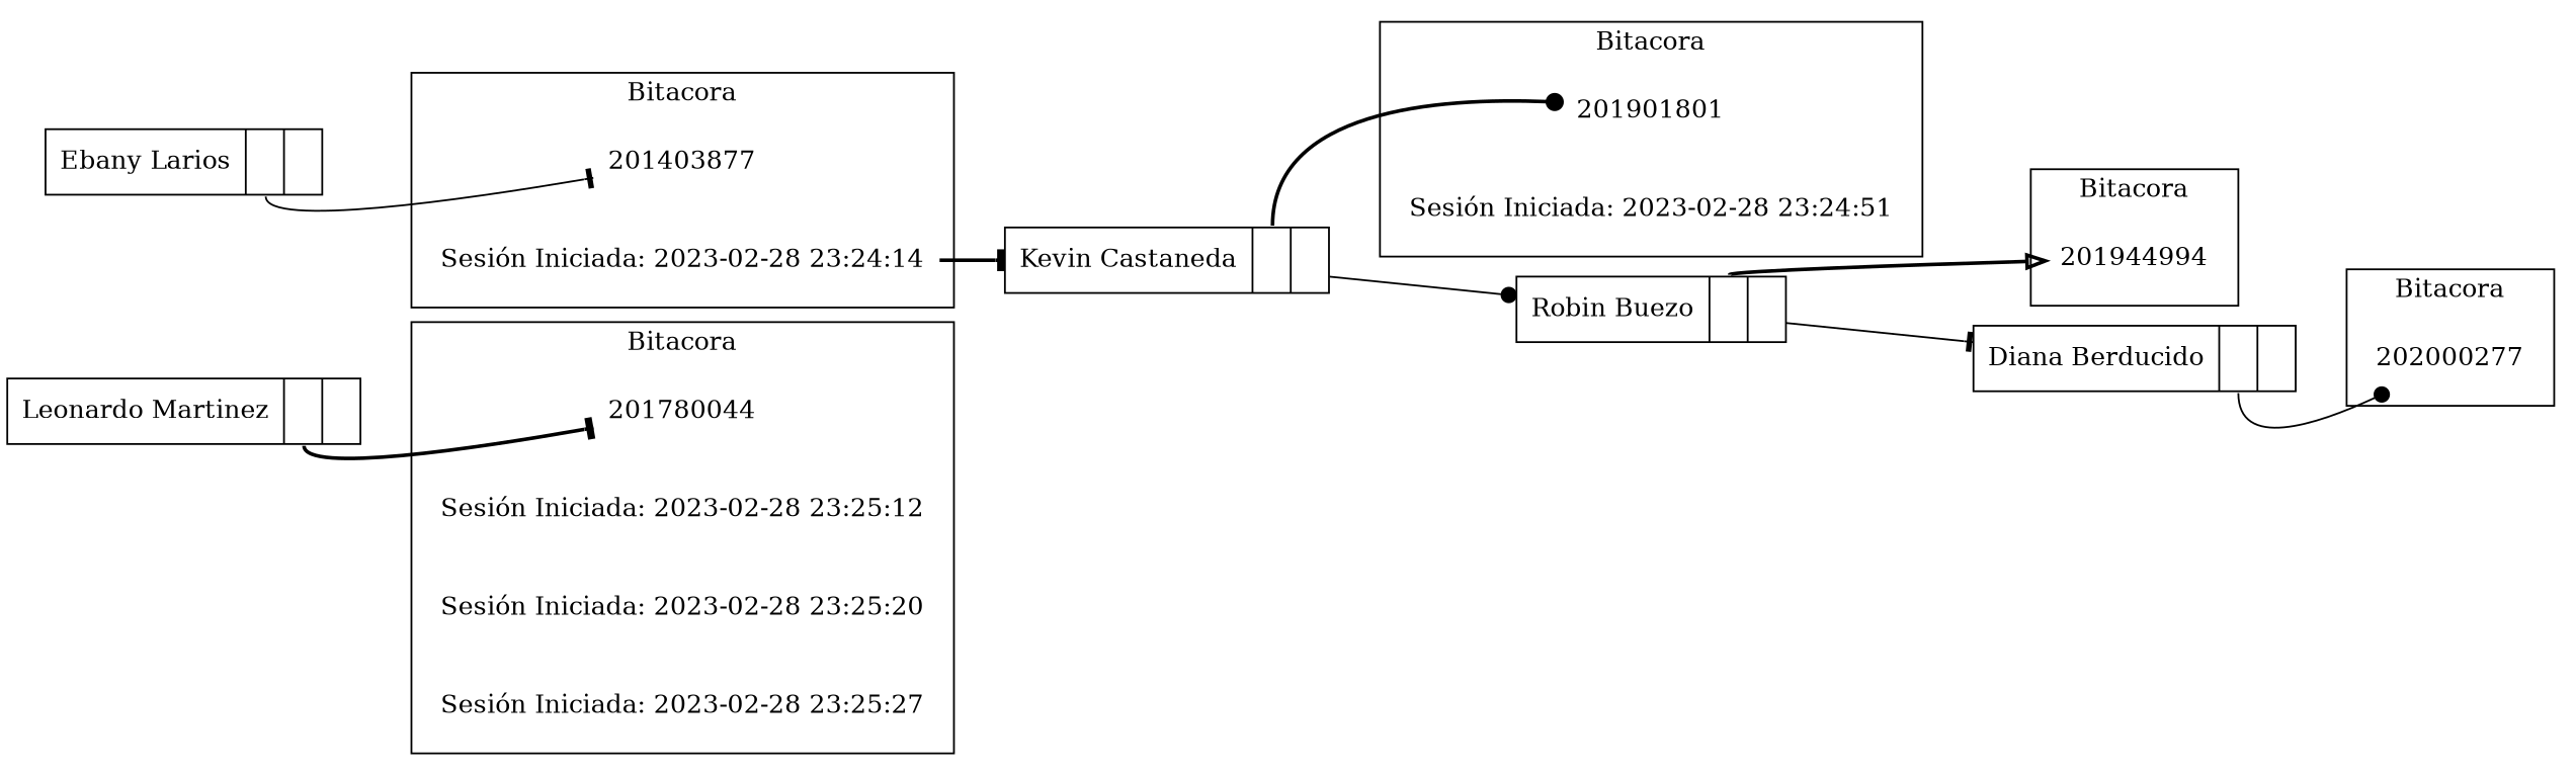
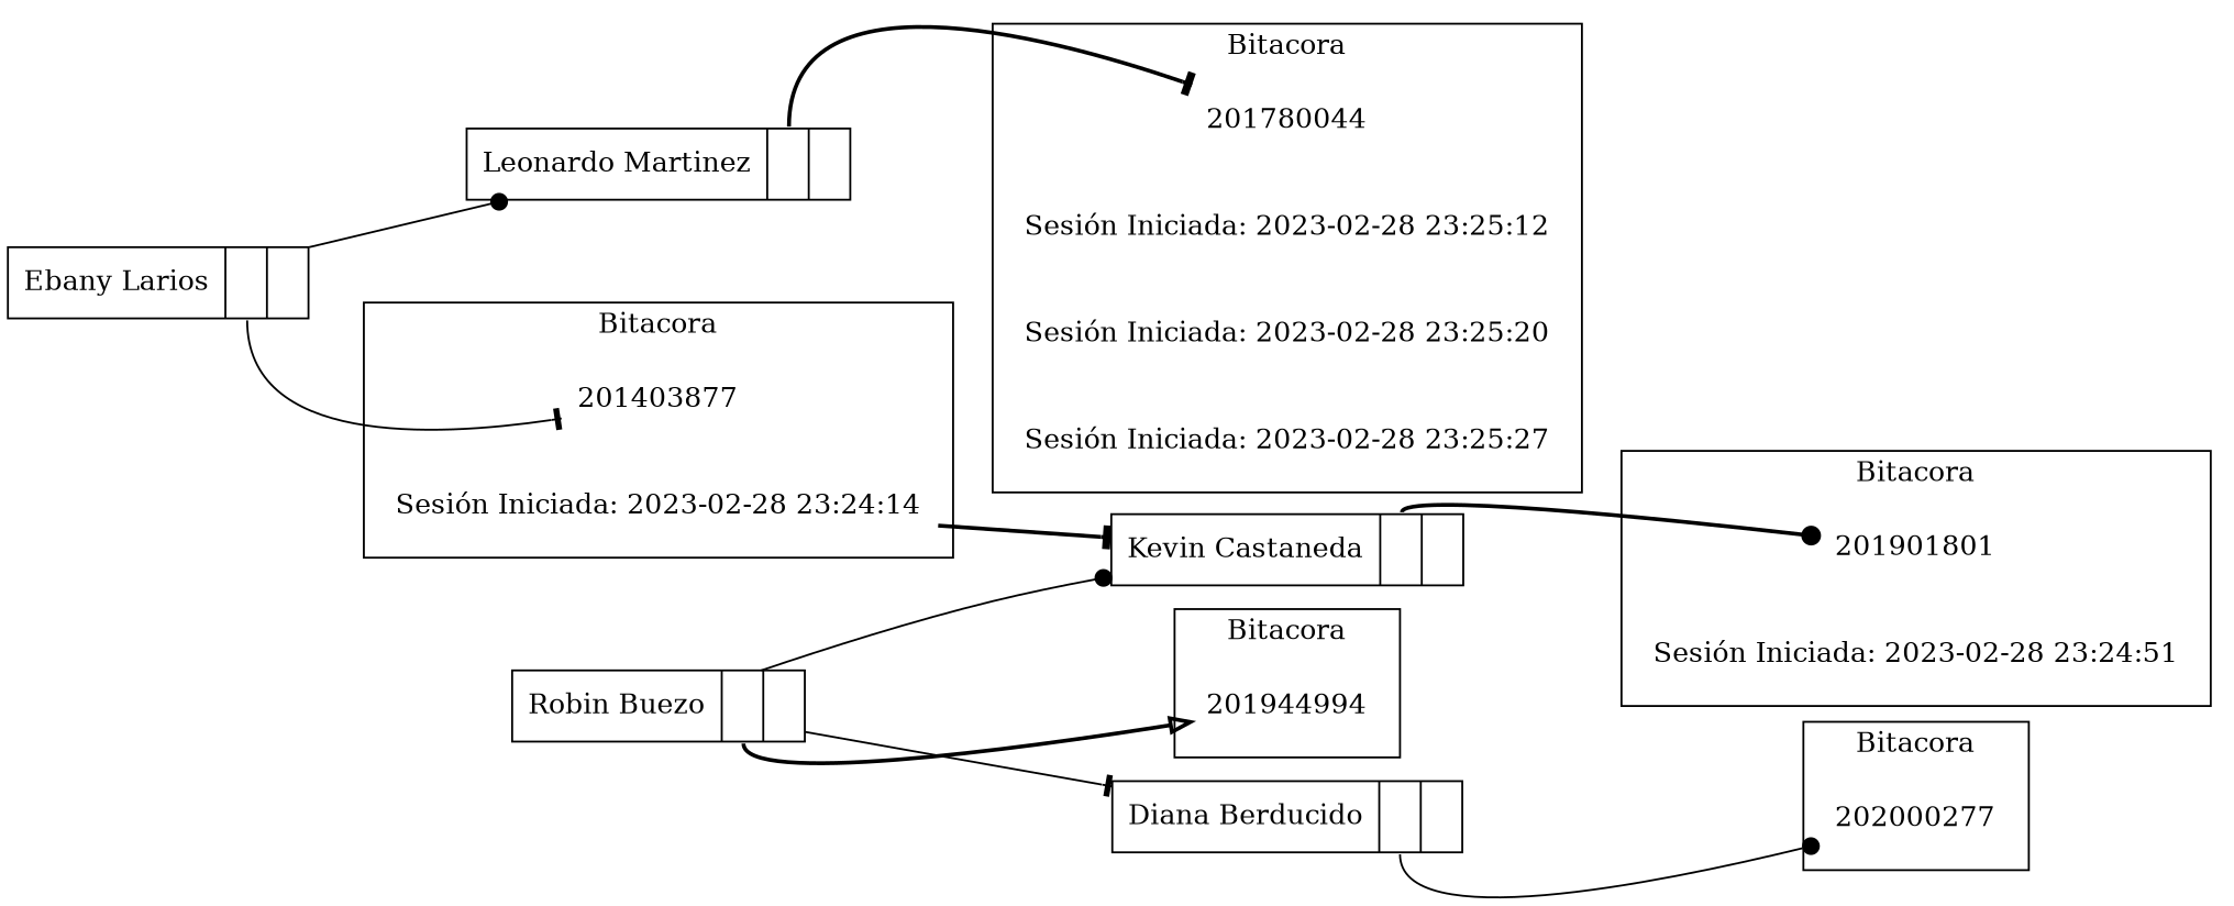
  digraph {
    rankdir=LR
    node [shape=plaintext]
    edge [arrowhead=tee style=solid tailport=notas]
    201780044
    n2 [label="Sesión Iniciada: 2023-02-28 23:25:12"]
    "Sesión Iniciada: 2023-02-28 23:25:20"
    "Sesión Iniciada: 2023-02-28 23:25:27"
    201403877
    "Sesión Iniciada: 2023-02-28 23:24:14"
    201901801
    "Sesión Iniciada: 2023-02-28 23:24:51"
    201944994
    202000277
    n11 [label="{Kevin Castaneda|<notas> |<siguiente> }" shape=record]
    n12 [label="{Ebany Larios|<notas> |<siguiente> }" shape=record]
    n13 [label="{Leonardo Martinez|<notas> |<siguiente> }" shape=record]
    n14 [label="{Robin Buezo|<notas> |<siguiente> }" shape=record]
    n15 [label="{Diana Berducido|<notas> |<siguiente> }" shape=record]
    subgraph cluster_1 {
      label=Bitacora
      201780044
      n2
      "Sesión Iniciada: 2023-02-28 23:25:20"
      "Sesión Iniciada: 2023-02-28 23:25:27"
    }
    subgraph cluster_2 {
      label=Bitacora
      201403877
      "Sesión Iniciada: 2023-02-28 23:24:14"
    }
    subgraph cluster_3 {
      label=Bitacora
      201901801
      "Sesión Iniciada: 2023-02-28 23:24:51"
    }
    subgraph cluster_4 {
      label=Bitacora
      201944994
    }
    subgraph cluster_5 {
      label=Bitacora
      202000277
    }
    "Sesión Iniciada: 2023-02-28 23:24:14" -> n11 [style=bold tailport=""]
    n11 -> 201901801 [arrowhead=dot style=bold]
-   n11 -> n14 [arrowhead=dot tailport=""]
+   n14 -> n11 [arrowhead=dot tailport=""]
    n12 -> 201403877
+   n12 -> n13 [arrowhead=dot tailport=""]
    n13 -> 201780044 [style=bold]
    n14 -> 201944994 [arrowhead=onormal style=bold]
    n14 -> n15 [tailport=""]
    n15 -> 202000277 [arrowhead=dot]
  }
